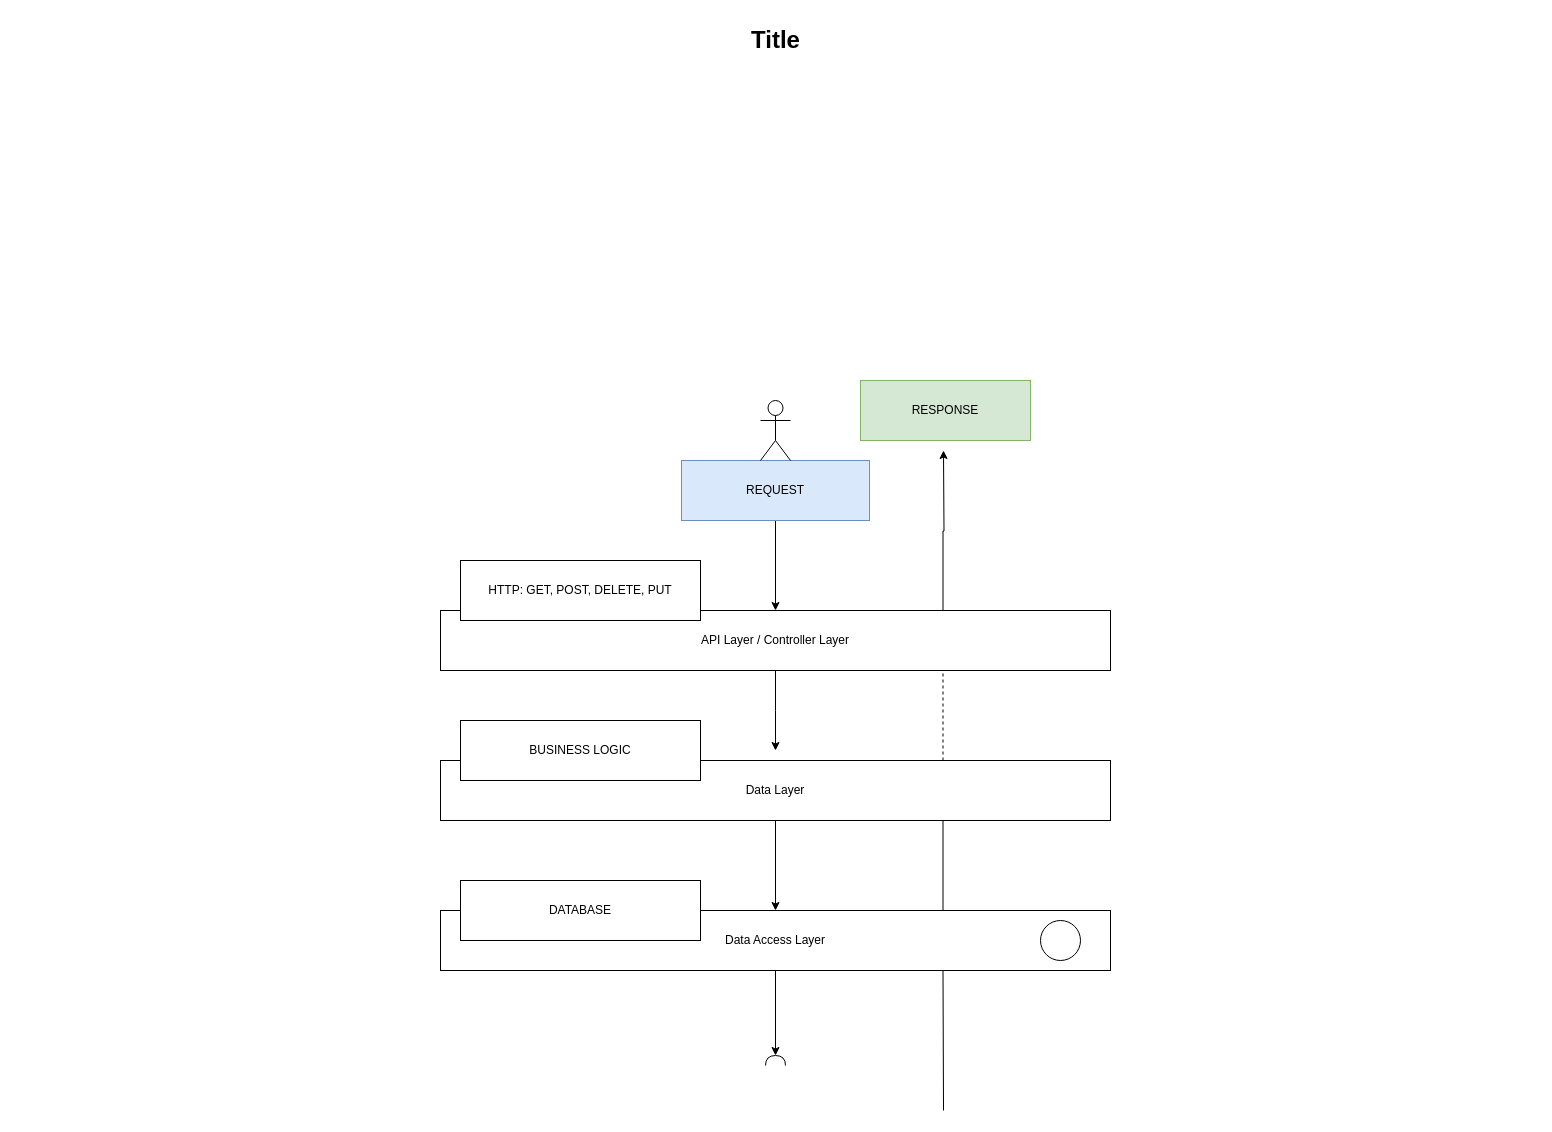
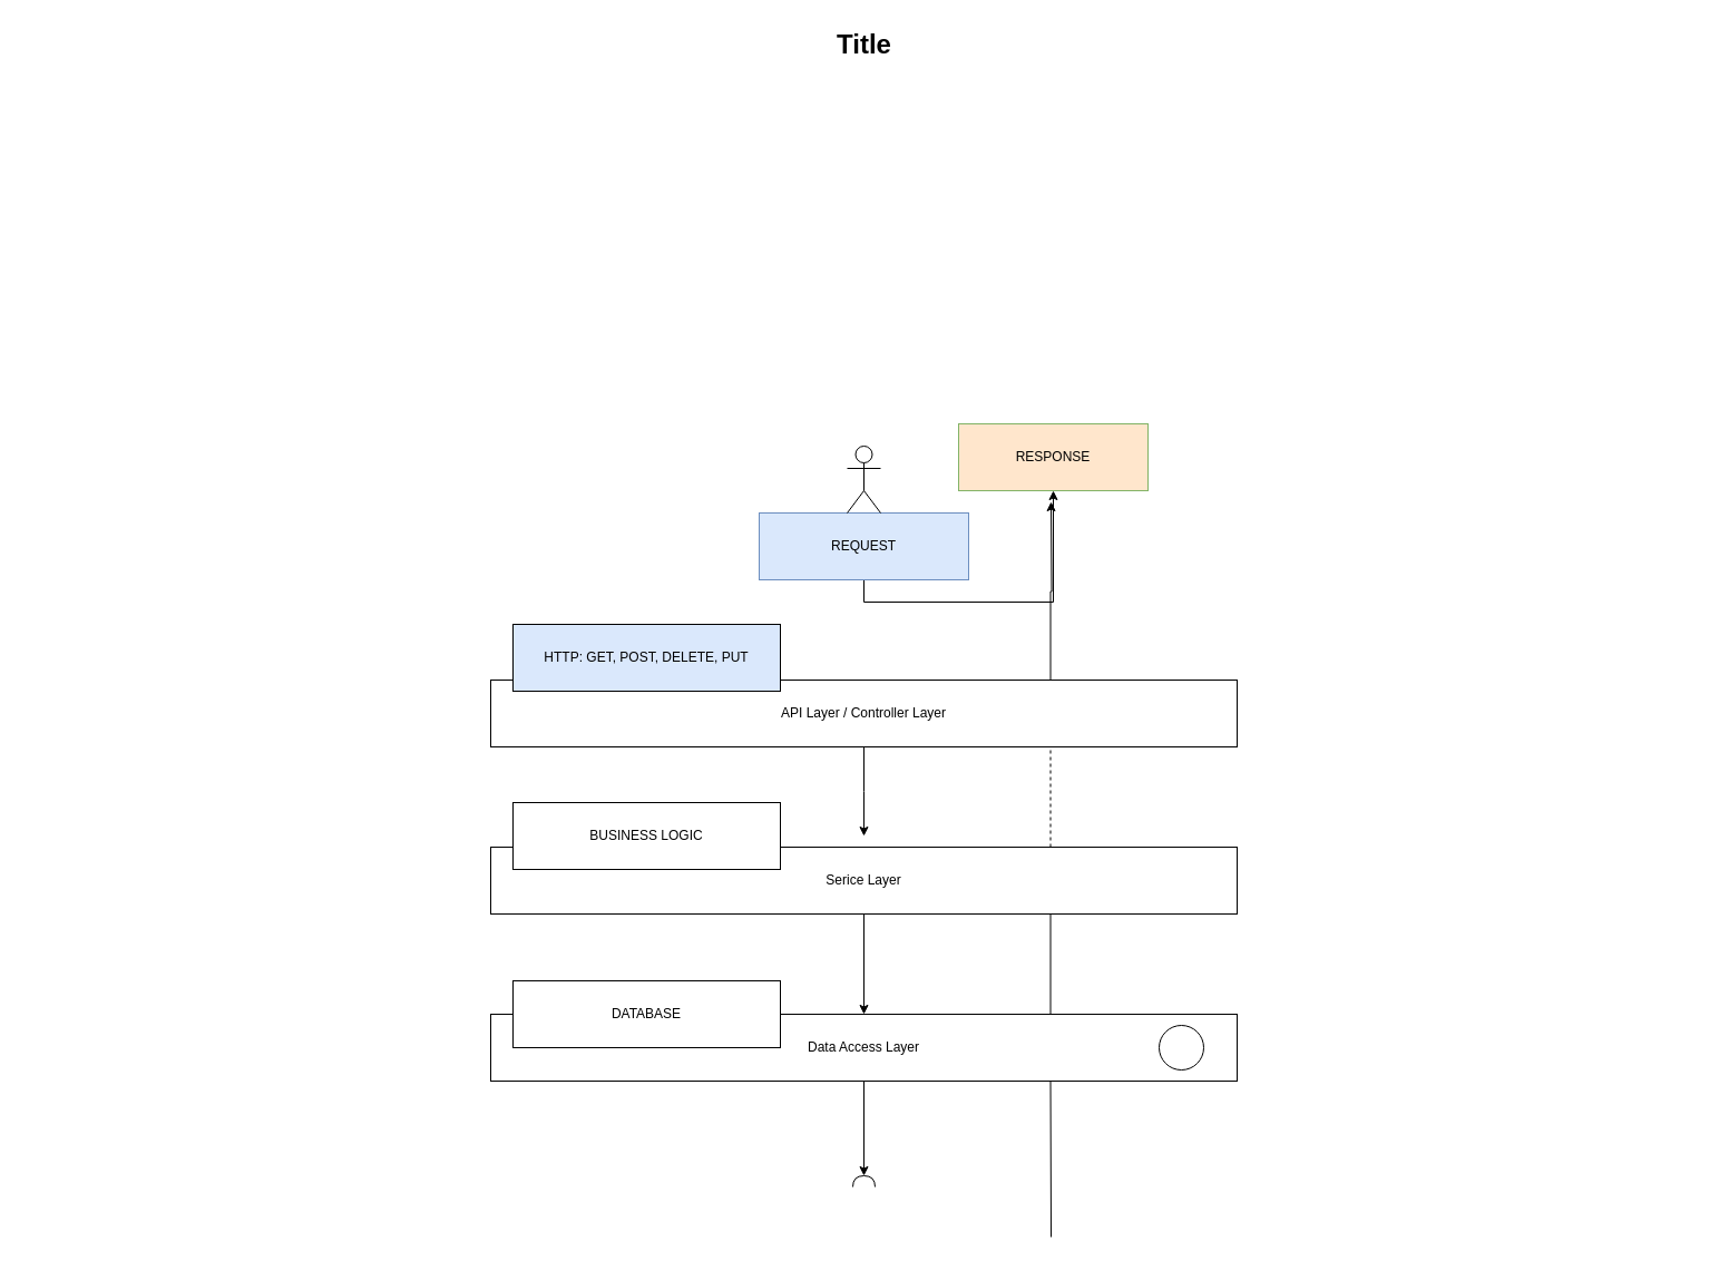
  <mxCell id="0" style=";html=1;" />
  <mxCell id="1" style=";html=1;" parent="0" />
  <mxCell id="2" value="Title" style="text;strokeColor=none;fillColor=none;html=1;fontSize=24;fontStyle=1;verticalAlign=middle;align=center;" parent="1" vertex="1"><mxGeometry x="20" y="20" width="1510" height="40" as="geometry" /></mxCell>
- <mxCell id="3" style="edgeStyle=orthogonalEdgeStyle;rounded=0;orthogonalLoop=1;jettySize=auto;html=1;exitX=0.5;exitY=1;exitDx=0;exitDy=0;entryX=0.5;entryY=0;entryDx=0;entryDy=0;" edge="1" parent="1" source="4" target="9"><mxGeometry relative="1" as="geometry" /></mxCell>
+ <mxCell id="3" style="edgeStyle=orthogonalEdgeStyle;rounded=0;orthogonalLoop=1;jettySize=auto;html=1;exitX=0.5;exitY=1;exitDx=0;exitDy=0;" edge="1" parent="1" source="4" target="6"><mxGeometry relative="1" as="geometry" /></mxCell>
  <mxCell id="4" value="REQUEST" style="rounded=0;whiteSpace=wrap;html=1;fillColor=#dae8fc;strokeColor=#6c8ebf;" vertex="1" parent="1"><mxGeometry x="681" y="460" width="188" height="60" as="geometry" /></mxCell>
  <mxCell id="5" value="" style="shape=umlActor;verticalLabelPosition=bottom;verticalAlign=top;html=1;outlineConnect=0;" vertex="1" parent="1"><mxGeometry x="760" y="400" width="30" height="60" as="geometry" /></mxCell>
- <mxCell id="6" value="RESPONSE" style="rounded=0;whiteSpace=wrap;html=1;fillColor=#d5e8d4;strokeColor=#82b366;" vertex="1" parent="1"><mxGeometry x="860" y="380" width="170" height="60" as="geometry" /></mxCell>
+ <mxCell id="6" value="RESPONSE" style="rounded=0;whiteSpace=wrap;html=1;fillColor=#ffe6cc;strokeColor=#82b366;" vertex="1" parent="1"><mxGeometry x="860" y="380" width="170" height="60" as="geometry" /></mxCell>
  <mxCell id="7" style="edgeStyle=orthogonalEdgeStyle;rounded=0;orthogonalLoop=1;jettySize=auto;html=1;exitX=0.75;exitY=0;exitDx=0;exitDy=0;" edge="1" parent="1" source="9"><mxGeometry relative="1" as="geometry"><mxPoint x="943" y="450" as="targetPoint" /></mxGeometry></mxCell>
  <mxCell id="8" style="edgeStyle=orthogonalEdgeStyle;rounded=0;orthogonalLoop=1;jettySize=auto;html=1;exitX=0.5;exitY=1;exitDx=0;exitDy=0;" edge="1" parent="1" source="9"><mxGeometry relative="1" as="geometry"><mxPoint x="775" y="750" as="targetPoint" /></mxGeometry></mxCell>
  <mxCell id="9" value="API Layer / Controller Layer" style="rounded=0;whiteSpace=wrap;html=1;" vertex="1" parent="1"><mxGeometry x="440" y="610" width="670" height="60" as="geometry" /></mxCell>
- <mxCell id="10" value="HTTP: GET, POST, DELETE, PUT" style="rounded=0;whiteSpace=wrap;html=1;" vertex="1" parent="1"><mxGeometry x="460" y="560" width="240" height="60" as="geometry" /></mxCell>
+ <mxCell id="10" value="HTTP: GET, POST, DELETE, PUT" style="rounded=0;whiteSpace=wrap;html=1;fillColor=#dae8fc;" vertex="1" parent="1"><mxGeometry x="460" y="560" width="240" height="60" as="geometry" /></mxCell>
  <mxCell id="11" style="edgeStyle=orthogonalEdgeStyle;rounded=0;orthogonalLoop=1;jettySize=auto;html=1;exitX=0.5;exitY=1;exitDx=0;exitDy=0;entryX=0.5;entryY=0;entryDx=0;entryDy=0;" edge="1" parent="1" source="12" target="15"><mxGeometry relative="1" as="geometry" /></mxCell>
- <mxCell id="12" value="Data Layer" style="rounded=0;whiteSpace=wrap;html=1;" vertex="1" parent="1"><mxGeometry x="440" y="760" width="670" height="60" as="geometry" /></mxCell>
+ <mxCell id="12" value="Serice Layer" style="rounded=0;whiteSpace=wrap;html=1;" vertex="1" parent="1"><mxGeometry x="440" y="760" width="670" height="60" as="geometry" /></mxCell>
  <mxCell id="13" value="BUSINESS LOGIC" style="rounded=0;whiteSpace=wrap;html=1;" vertex="1" parent="1"><mxGeometry x="460" y="720" width="240" height="60" as="geometry" /></mxCell>
  <mxCell id="14" style="edgeStyle=orthogonalEdgeStyle;rounded=0;orthogonalLoop=1;jettySize=auto;html=1;exitX=0.5;exitY=1;exitDx=0;exitDy=0;" edge="1" parent="1" source="15" target="18"><mxGeometry relative="1" as="geometry"><mxPoint x="775" y="1060" as="targetPoint" /></mxGeometry></mxCell>
  <mxCell id="15" value="Data Access Layer" style="rounded=0;whiteSpace=wrap;html=1;" vertex="1" parent="1"><mxGeometry x="440" y="910" width="670" height="60" as="geometry" /></mxCell>
  <mxCell id="16" value="DATABASE" style="rounded=0;whiteSpace=wrap;html=1;" vertex="1" parent="1"><mxGeometry x="460" y="880" width="240" height="60" as="geometry" /></mxCell>
  <mxCell id="17" value="" style="ellipse;whiteSpace=wrap;html=1;aspect=fixed;" vertex="1" parent="1"><mxGeometry x="1040" y="920" width="40" height="40" as="geometry" /></mxCell>
  <mxCell id="18" value="" style="shape=requiredInterface;html=1;verticalLabelPosition=bottom;sketch=0;rotation=-90;" vertex="1" parent="1"><mxGeometry x="770" y="1050" width="10" height="20" as="geometry" /></mxCell>
  <mxCell id="19" value="" style="endArrow=none;html=1;rounded=0;entryX=0.75;entryY=1;entryDx=0;entryDy=0;exitX=0.75;exitY=0;exitDx=0;exitDy=0;dashed=1;" edge="1" parent="1" source="12" target="9"><mxGeometry width="50" height="50" relative="1" as="geometry"><mxPoint x="770" y="760" as="sourcePoint" /><mxPoint x="820" y="710" as="targetPoint" /></mxGeometry></mxCell>
  <mxCell id="20" value="" style="endArrow=none;html=1;rounded=0;entryX=0.75;entryY=1;entryDx=0;entryDy=0;exitX=0.75;exitY=0;exitDx=0;exitDy=0;" edge="1" parent="1" source="15" target="12"><mxGeometry width="50" height="50" relative="1" as="geometry"><mxPoint x="770" y="760" as="sourcePoint" /><mxPoint x="820" y="710" as="targetPoint" /></mxGeometry></mxCell>
  <mxCell id="21" value="" style="endArrow=none;html=1;rounded=0;entryX=0.75;entryY=1;entryDx=0;entryDy=0;" edge="1" parent="1" target="15"><mxGeometry width="50" height="50" relative="1" as="geometry"><mxPoint x="943" y="1110" as="sourcePoint" /><mxPoint x="820" y="710" as="targetPoint" /></mxGeometry></mxCell>
